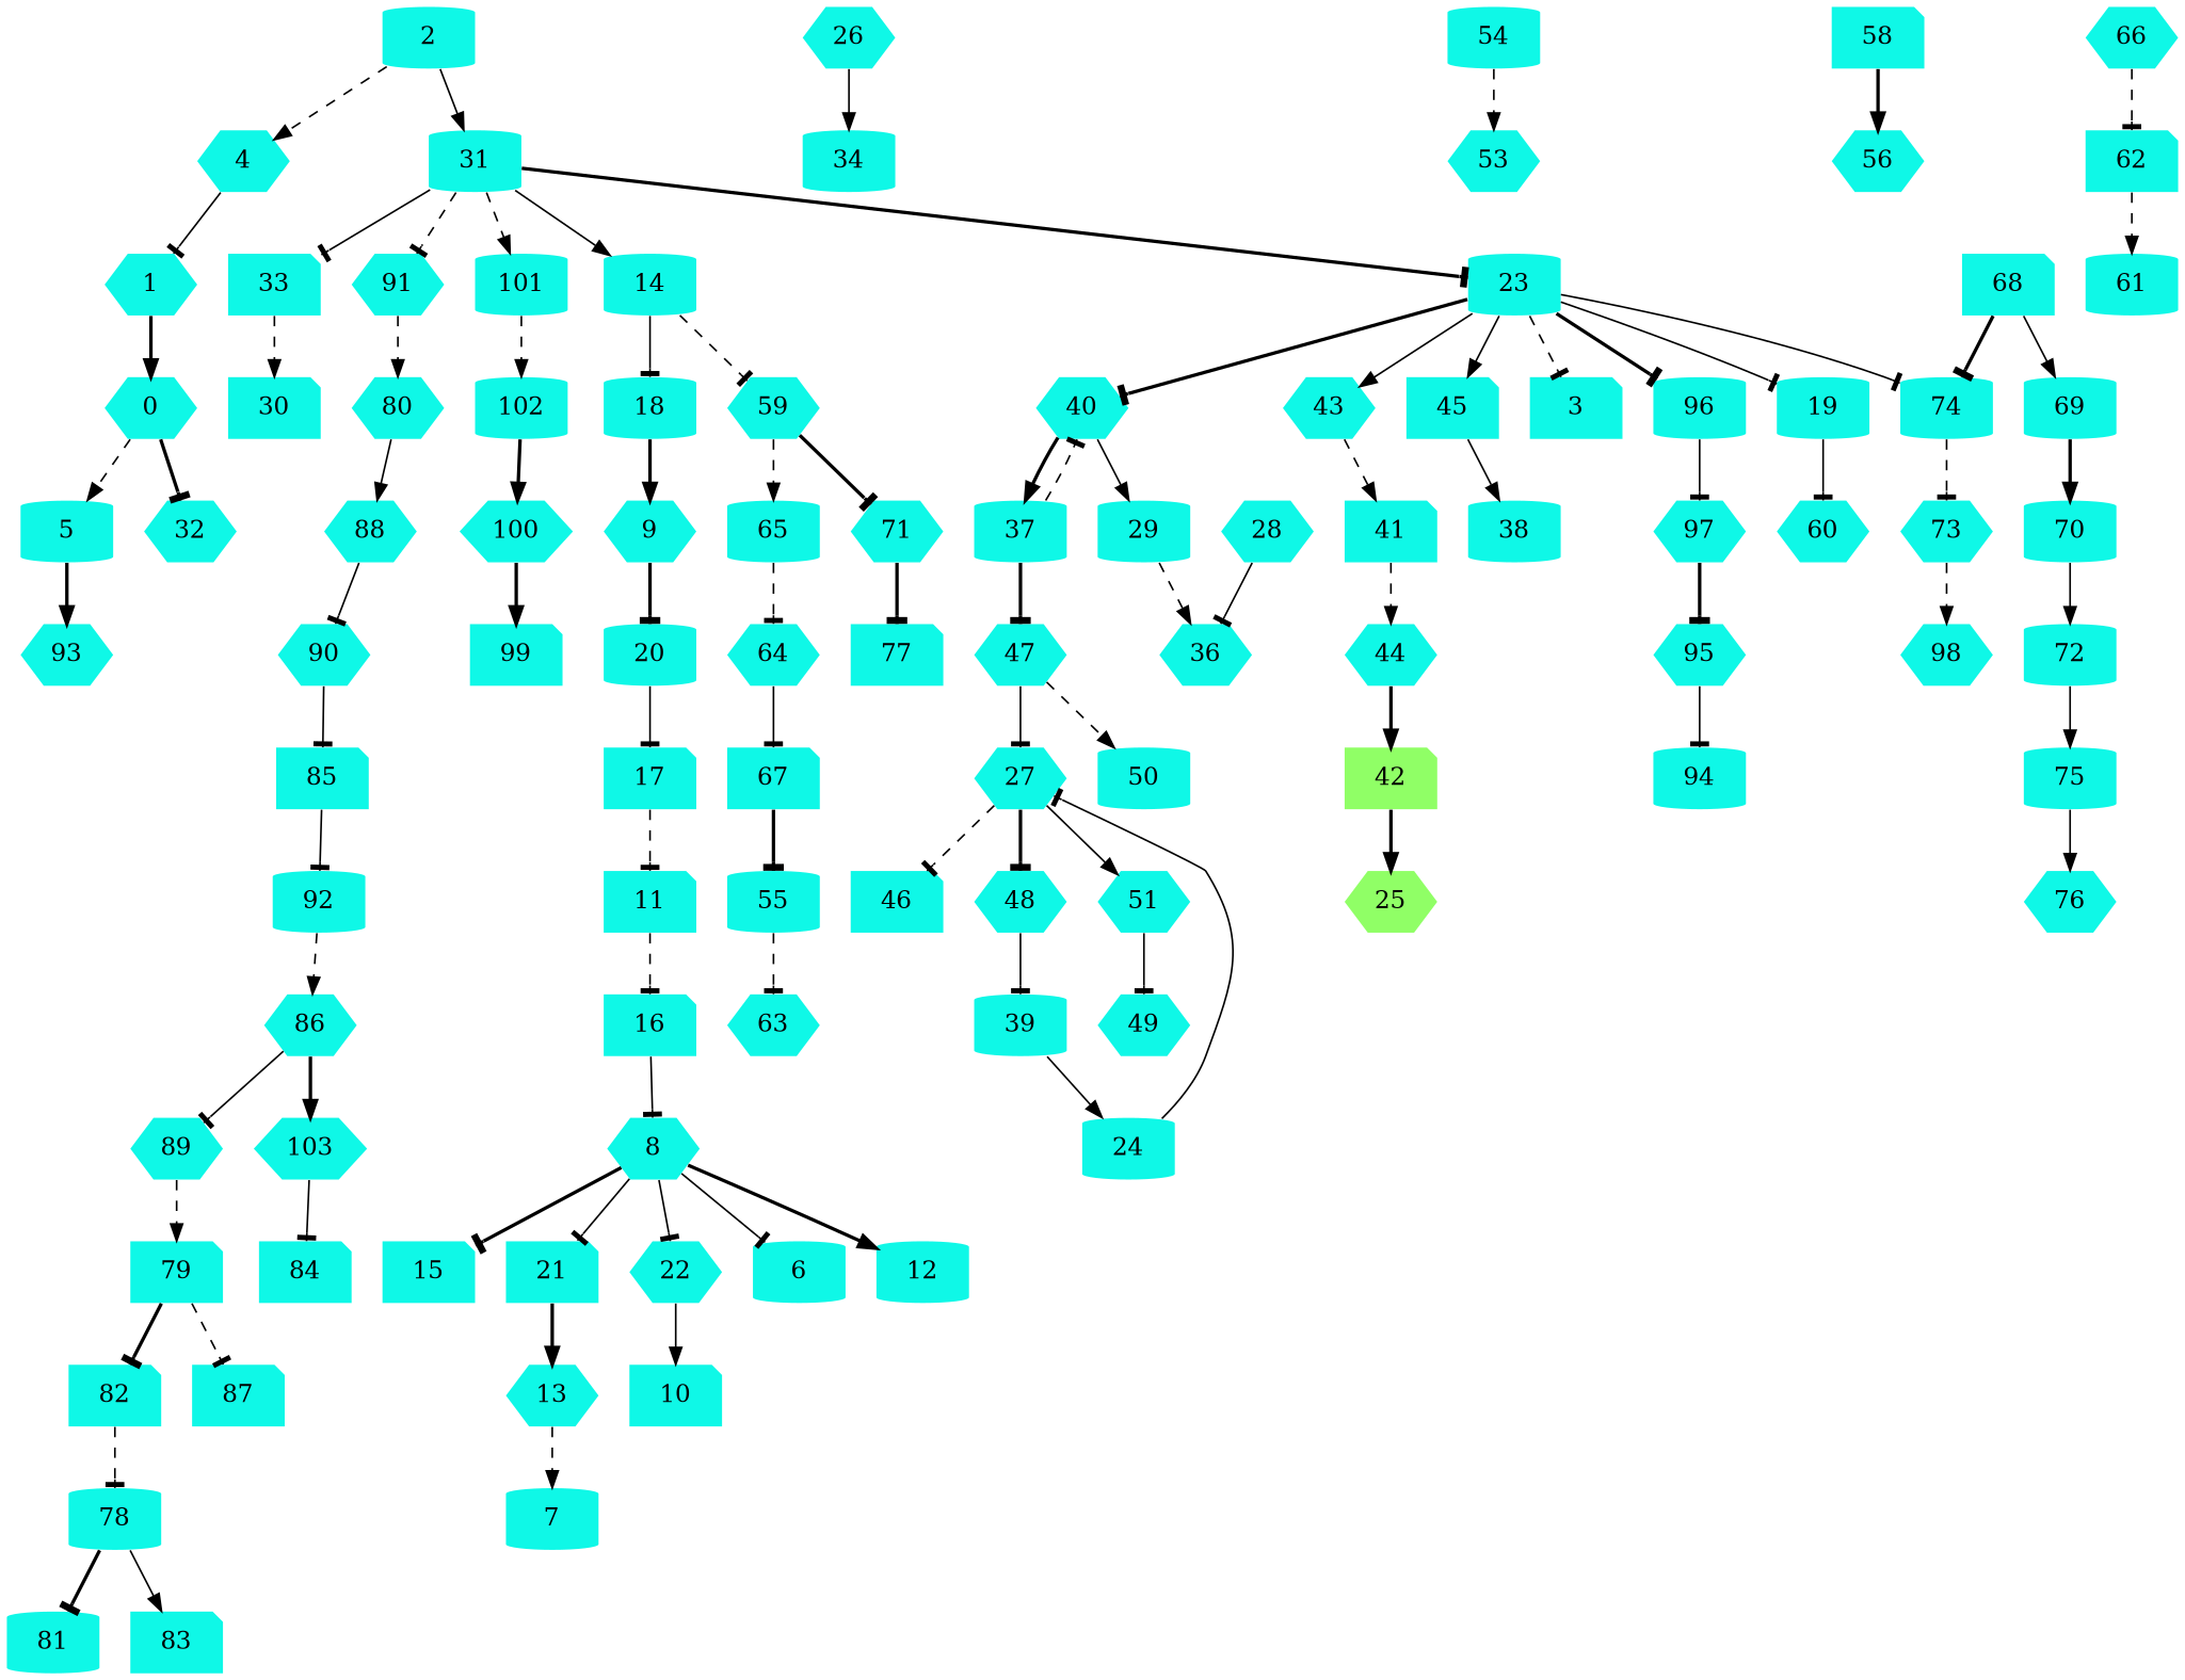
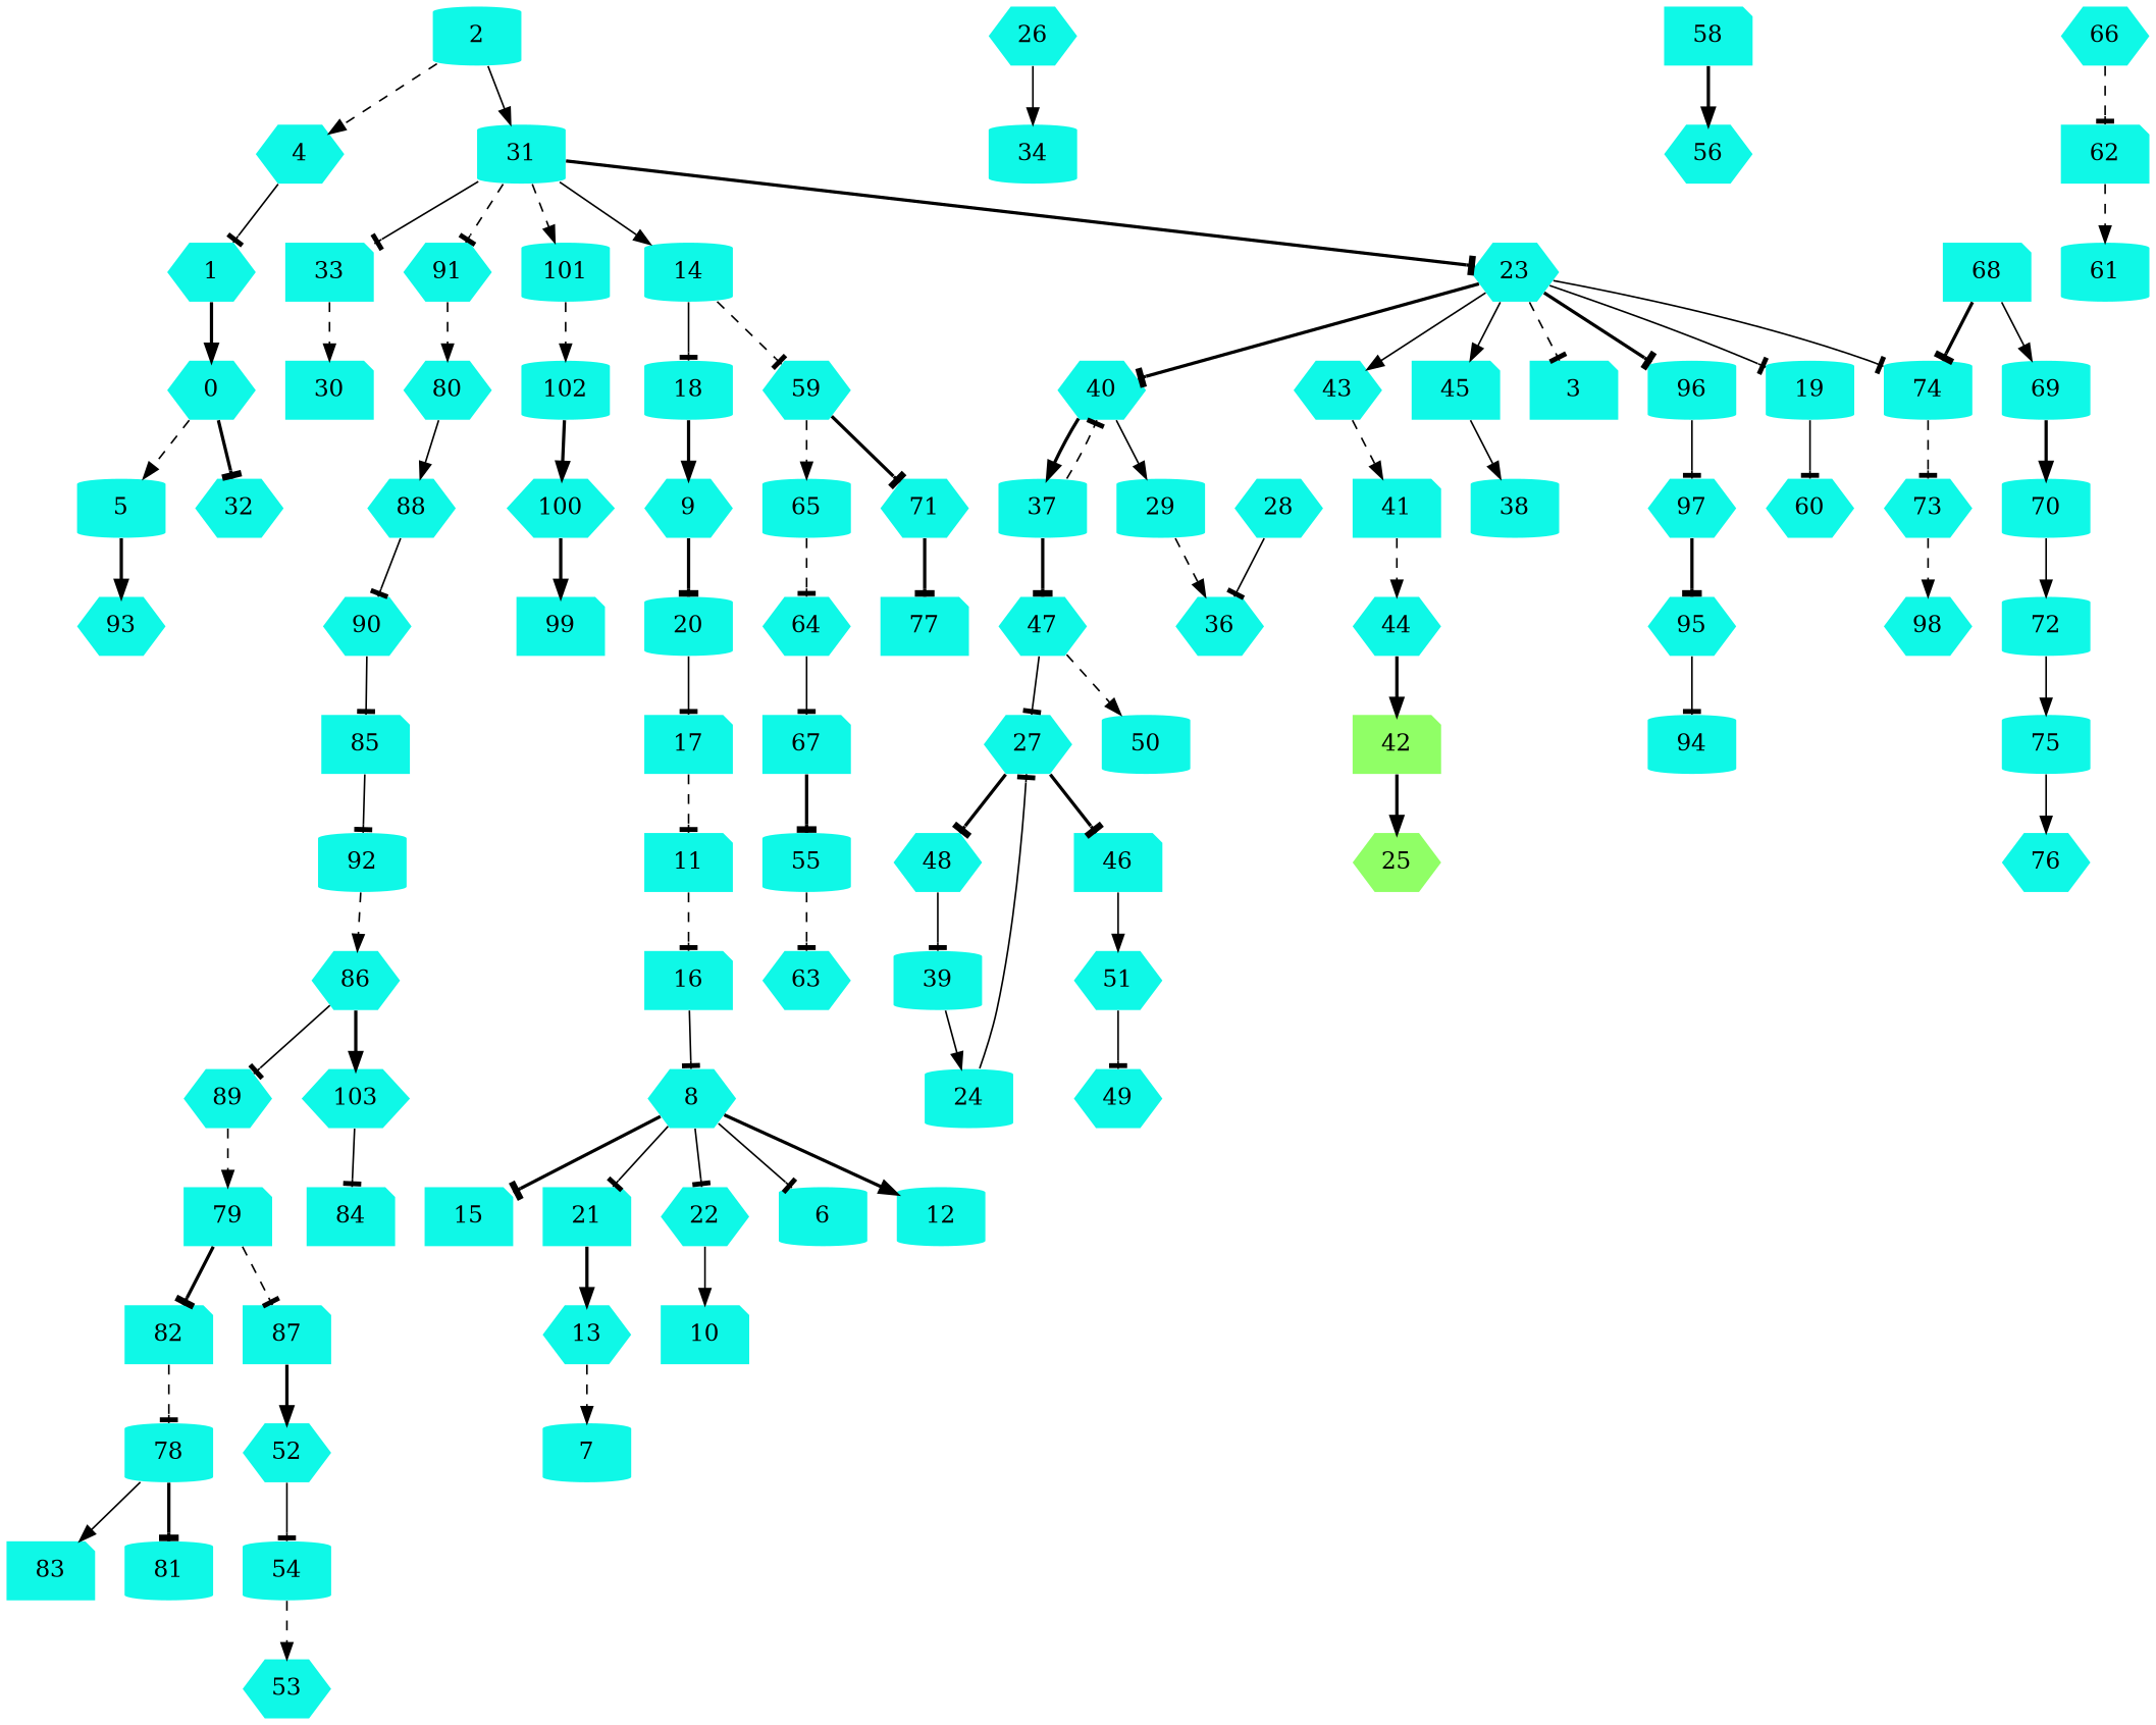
  digraph {
    node [color=deeppink fillcolor="#0ff8e7" penwidth=0 shape=hexagon style=filled]
    edge [arrowhead=tee style=solid]
    5 [color=black shape=cylinder]
    0
    32 [color=darkgreen]
    93 [color=black]
    1
    2 [color=black shape=cylinder]
    4 [color=brown]
    31 [color=darkgreen shape=cylinder]
    14 [shape=cylinder]
-   23 [color=brown shape=cylinder]
+   23 [color=brown]
    33 [color=brown shape=note]
    91 [color=black]
    101 [shape=cylinder]
    3 [color=black shape=note]
    6 [color=black shape=cylinder]
    7 [color=darkgreen shape=cylinder]
    8 [color=darkgreen]
    12 [color=black shape=cylinder]
    15 [color=darkgreen shape=note]
    21 [color=brown shape=note]
    22
    13
    10 [color=black shape=note]
    9 [color=brown]
    20 [color=black shape=cylinder]
    17 [color=darkgreen shape=note]
    11 [shape=note]
    16 [color=brown shape=note]
    18 [color=brown shape=cylinder]
    59 [color=black]
    65 [color=black shape=cylinder]
    71 [color=brown]
    19 [shape=cylinder]
    60
    40 [color=darkgreen]
    43 [color=black]
    45 [shape=note]
    74 [color=black shape=cylinder]
    96 [color=brown shape=cylinder]
    29 [shape=cylinder]
    37 [shape=cylinder]
    41 [color=brown shape=note]
    38 [shape=cylinder]
    73 [color=black]
    97 [color=black]
    24 [color=darkgreen shape=cylinder]
    27 [color=darkgreen]
    46 [color=brown shape=note]
    48 [color=black]
    25 [color=brown fillcolor="#90ff66"]
    26 [color=brown]
    34 [color=darkgreen shape=cylinder]
    51
    39 [color=brown shape=cylinder]
    28 [color=darkgreen]
    36 [color=brown]
    30 [color=darkgreen shape=note]
    80 [color=darkgreen]
    102 [color=brown shape=cylinder]
    47 [color=darkgreen]
    50 [shape=cylinder]
    44 [color=brown]
    42 [fillcolor="#90ff66" shape=note]
    49 [color=black]
+   52 [color=black]
    54 [color=darkgreen shape=cylinder]
    53 [color=brown]
    55 [color=brown shape=cylinder]
    63
    58 [color=darkgreen shape=note]
    56
    62 [shape=note]
    66
    64 [color=darkgreen]
    77 [color=black shape=note]
    61 [shape=cylinder]
    67 [shape=note]
    68 [color=darkgreen shape=note]
    69 [color=brown shape=cylinder]
    70 [color=darkgreen shape=cylinder]
    72 [color=black shape=cylinder]
    75 [color=darkgreen shape=cylinder]
    76 [color=darkgreen]
    98
    78 [color=darkgreen shape=cylinder]
    81 [color=darkgreen shape=cylinder]
    83 [color=black shape=note]
    79 [color=brown shape=note]
    82 [shape=note]
    87 [color=black shape=note]
    88
    90 [color=darkgreen]
    84 [color=brown shape=note]
    85 [shape=note]
    92 [color=brown shape=cylinder]
    86
    89 [color=brown]
    103
    94 [color=brown shape=cylinder]
    95 [color=darkgreen]
    99 [color=darkgreen shape=note]
    100 [color=black]
    5 -> 93 [arrowhead=normal style=bold]
    0 -> 5 [arrowhead=normal style=dashed]
    0 -> 32 [style=bold]
    1 -> 0 [arrowhead=normal style=bold]
    2 -> 4 [arrowhead=normal style=dashed]
    2 -> 31 [arrowhead=normal]
    4 -> 1
    31 -> 14 [arrowhead=normal]
    31 -> 23 [style=bold]
    31 -> 33
    31 -> 91 [style=dashed]
    31 -> 101 [arrowhead=normal style=dashed]
    14 -> 18
    14 -> 59 [style=dashed]
    23 -> 3 [style=dashed]
    23 -> 19
    23 -> 40 [style=bold]
    23 -> 43 [arrowhead=normal]
    23 -> 45 [arrowhead=normal]
    23 -> 74
    23 -> 96 [style=bold]
    33 -> 30 [arrowhead=normal style=dashed]
    91 -> 80 [arrowhead=normal style=dashed]
    101 -> 102 [arrowhead=normal style=dashed]
    8 -> 6
    8 -> 12 [arrowhead=normal style=bold]
    8 -> 15 [style=bold]
    8 -> 21
    8 -> 22
    21 -> 13 [arrowhead=normal style=bold]
    22 -> 10 [arrowhead=normal]
    13 -> 7 [arrowhead=normal style=dashed]
    9 -> 20 [style=bold]
    20 -> 17
    17 -> 11 [style=dashed]
    11 -> 16 [style=dashed]
    16 -> 8
    18 -> 9 [arrowhead=normal style=bold]
    59 -> 65 [arrowhead=normal style=dashed]
    59 -> 71 [style=bold]
    65 -> 64 [style=dashed]
    71 -> 77 [style=bold]
    19 -> 60
    40 -> 29 [arrowhead=normal]
    40 -> 37 [arrowhead=normal style=bold]
    43 -> 41 [arrowhead=normal style=dashed]
    45 -> 38 [arrowhead=normal]
    74 -> 73 [style=dashed]
    96 -> 97
    29 -> 36 [arrowhead=normal style=dashed]
    37 -> 40 [style=dashed]
    37 -> 47 [style=bold]
    41 -> 44 [arrowhead=normal style=dashed]
    73 -> 98 [arrowhead=normal style=dashed]
    97 -> 95 [style=bold]
    24 -> 27
-   27 -> 46 [style=dashed]
+   27 -> 46 [style=bold]
    27 -> 48 [style=bold]
-   27 -> 51 [arrowhead=normal]
+   46 -> 51 [arrowhead=normal]
    48 -> 39
    26 -> 34 [arrowhead=normal]
    51 -> 49
    39 -> 24 [arrowhead=normal]
    28 -> 36
    80 -> 88 [arrowhead=normal]
    102 -> 100 [arrowhead=normal style=bold]
    47 -> 27
    47 -> 50 [arrowhead=normal style=dashed]
    44 -> 42 [arrowhead=normal style=bold]
    42 -> 25 [arrowhead=normal style=bold]
+   52 -> 54
    54 -> 53 [arrowhead=normal style=dashed]
    55 -> 63 [style=dashed]
    58 -> 56 [arrowhead=normal style=bold]
    62 -> 61 [arrowhead=normal style=dashed]
    66 -> 62 [style=dashed]
    64 -> 67
    67 -> 55 [style=bold]
    68 -> 74 [style=bold]
    68 -> 69 [arrowhead=normal]
    69 -> 70 [arrowhead=normal style=bold]
    70 -> 72 [arrowhead=normal]
    72 -> 75 [arrowhead=normal]
    75 -> 76 [arrowhead=normal]
    78 -> 81 [style=bold]
    78 -> 83 [arrowhead=normal]
    79 -> 82 [style=bold]
    79 -> 87 [style=dashed]
    82 -> 78 [style=dashed]
+   87 -> 52 [arrowhead=normal style=bold]
    88 -> 90
    90 -> 85
    85 -> 92
    92 -> 86 [arrowhead=normal style=dashed]
    86 -> 89
    86 -> 103 [arrowhead=normal style=bold]
    89 -> 79 [arrowhead=normal style=dashed]
    103 -> 84
    95 -> 94
    100 -> 99 [arrowhead=normal style=bold]
  }
